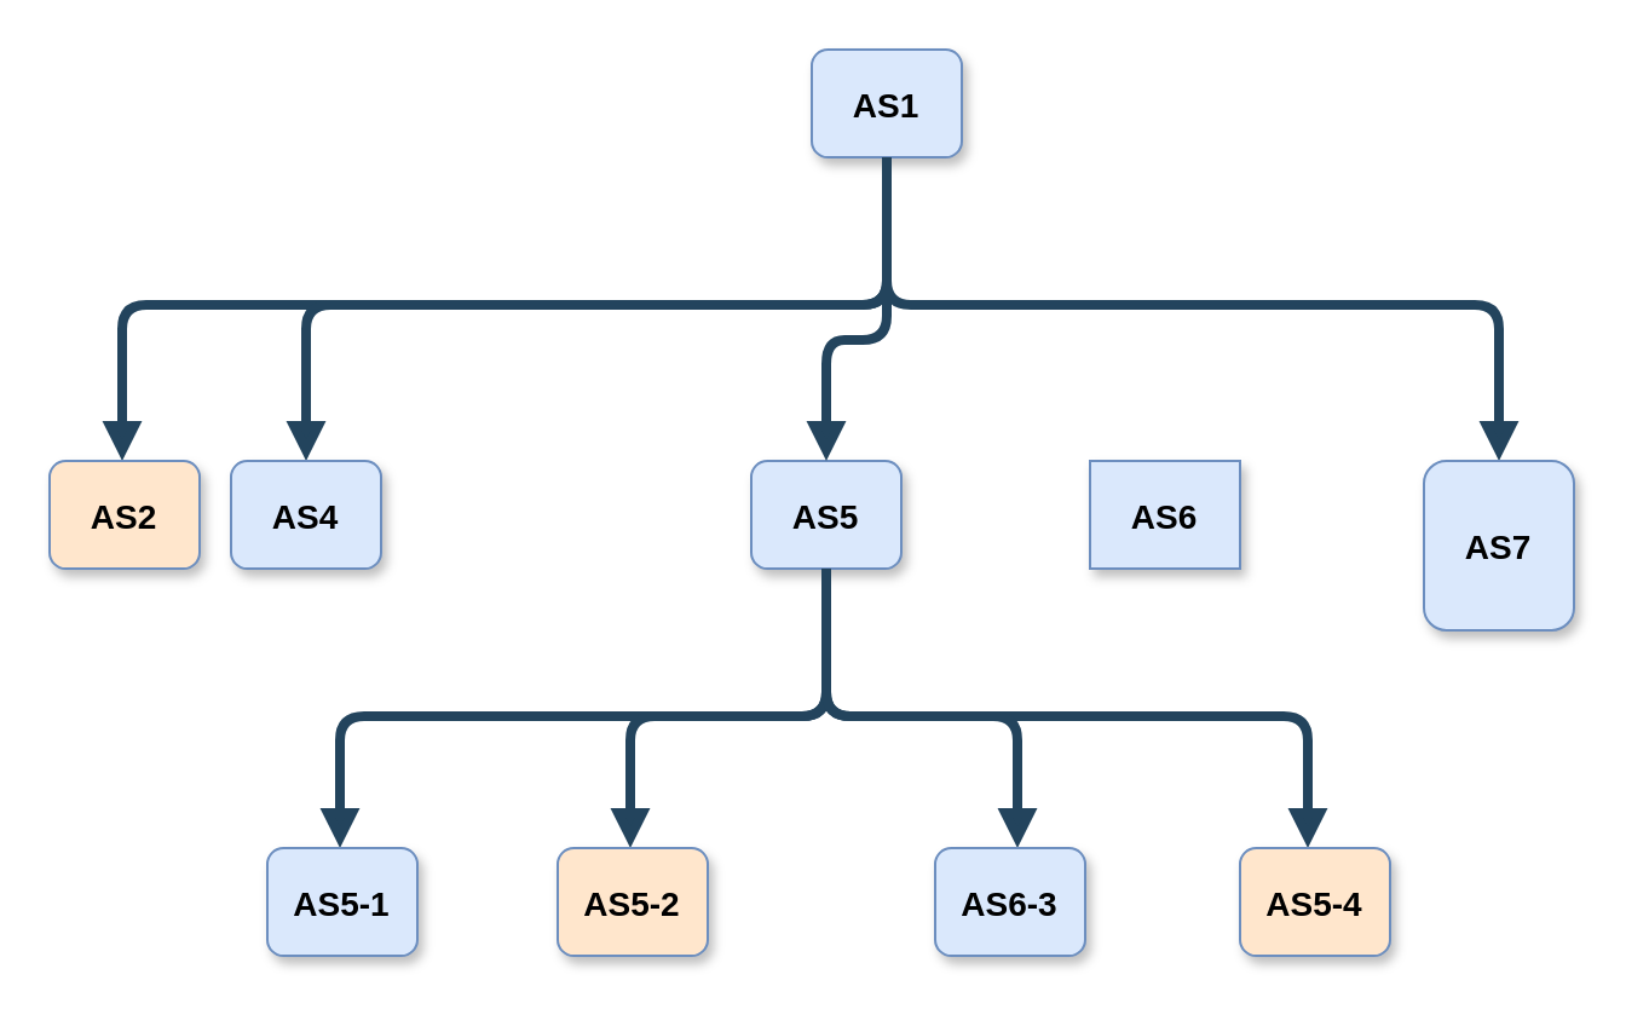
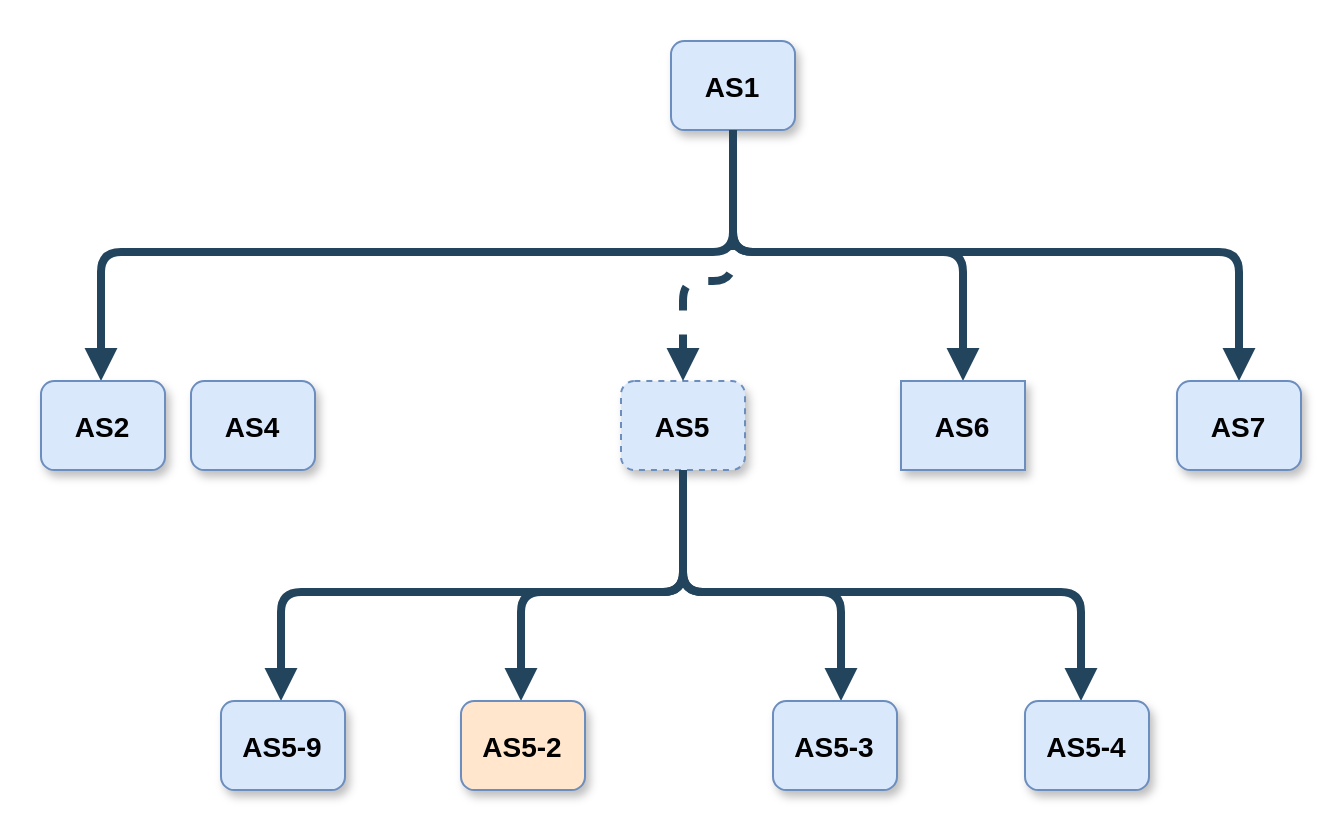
  <mxCell id="0" />
  <mxCell id="1" parent="0" />
  <mxCell id="2" value="AS1" style="rounded=1;fillColor=#dae8fc;strokeColor=#6c8ebf;shadow=1;fontStyle=1;fontSize=14;" parent="1" vertex="1"><mxGeometry x="335" y="20" width="62" height="44.5" as="geometry" /></mxCell>
  <mxCell id="3" value="" style="edgeStyle=elbowEdgeStyle;elbow=vertical;strokeWidth=4;endArrow=block;endFill=1;fontStyle=1;strokeColor=#23445D;" parent="1" source="2" edge="1"><mxGeometry x="22" y="165.5" width="100" height="100" as="geometry"><mxPoint x="-438" y="-164.5" as="sourcePoint" /><mxPoint x="50" y="190" as="targetPoint" /><Array as="points"><mxPoint x="92" y="125.5" /></Array></mxGeometry></mxCell>
  <mxCell id="4" value="" style="edgeStyle=elbowEdgeStyle;elbow=vertical;strokeWidth=4;endArrow=block;endFill=1;fontStyle=1;strokeColor=#23445D;entryX=0.5;entryY=0;entryDx=0;entryDy=0;" parent="1" source="2" target="13" edge="1"><mxGeometry x="22" y="165.5" width="100" height="100" as="geometry"><mxPoint x="-438" y="-164.5" as="sourcePoint" /><mxPoint x="620" y="180" as="targetPoint" /><Array as="points"><mxPoint x="512" y="125.5" /></Array></mxGeometry></mxCell>
- <mxCell id="5" value="" style="edgeStyle=elbowEdgeStyle;elbow=vertical;strokeWidth=4;endArrow=block;endFill=1;fontStyle=1;strokeColor=#23445D;entryX=0.5;entryY=0;entryDx=0;entryDy=0;" parent="1" source="2" target="16" edge="1"><mxGeometry x="22" y="165.5" width="100" height="100" as="geometry"><mxPoint x="-438" y="-164.5" as="sourcePoint" /><mxPoint x="192" y="185.5" as="targetPoint" /><Array as="points"><mxPoint x="192" y="125.5" /></Array></mxGeometry></mxCell>
- <mxCell id="7" value="AS5" style="rounded=1;fillColor=#dae8fc;strokeColor=#6c8ebf;shadow=1;fontStyle=1;fontSize=14;" vertex="1" parent="1"><mxGeometry x="310" y="190" width="62" height="44.5" as="geometry" /></mxCell>
+ <mxCell id="6" value="" style="edgeStyle=elbowEdgeStyle;elbow=vertical;strokeWidth=4;endArrow=block;endFill=1;fontStyle=1;strokeColor=#23445D;entryX=0.5;entryY=0;entryDx=0;entryDy=0;" parent="1" source="2" target="14" edge="1"><mxGeometry x="22" y="165.5" width="100" height="100" as="geometry"><mxPoint x="-438" y="-164.5" as="sourcePoint" /><mxPoint x="482" y="185.5" as="targetPoint" /><Array as="points"><mxPoint x="482" y="125.5" /></Array></mxGeometry></mxCell>
+ <mxCell id="7" value="AS5" style="rounded=1;fillColor=#dae8fc;strokeColor=#6c8ebf;shadow=1;fontStyle=1;fontSize=14;dashed=1;" vertex="1" parent="1"><mxGeometry x="310" y="190" width="62" height="44.5" as="geometry" /></mxCell>
  <mxCell id="8" value="" style="edgeStyle=elbowEdgeStyle;elbow=vertical;strokeWidth=4;endArrow=block;endFill=1;fontStyle=1;strokeColor=#23445D;" edge="1" parent="1" source="7"><mxGeometry x="20" y="335.5" width="100" height="100" as="geometry"><mxPoint x="-440" y="5.5" as="sourcePoint" /><mxPoint x="140" y="350" as="targetPoint" /><Array as="points"><mxPoint x="90" y="295.5" /></Array></mxGeometry></mxCell>
  <mxCell id="9" value="" style="edgeStyle=elbowEdgeStyle;elbow=vertical;strokeWidth=4;endArrow=block;endFill=1;fontStyle=1;strokeColor=#23445D;" edge="1" parent="1" source="7"><mxGeometry x="20" y="335.5" width="100" height="100" as="geometry"><mxPoint x="-440" y="5.5" as="sourcePoint" /><mxPoint x="540" y="350" as="targetPoint" /><Array as="points"><mxPoint x="510" y="295.5" /></Array></mxGeometry></mxCell>
  <mxCell id="10" value="" style="edgeStyle=elbowEdgeStyle;elbow=vertical;strokeWidth=4;endArrow=block;endFill=1;fontStyle=1;strokeColor=#23445D;" edge="1" parent="1" source="7"><mxGeometry x="20" y="335.5" width="100" height="100" as="geometry"><mxPoint x="-440" y="5.5" as="sourcePoint" /><mxPoint x="260" y="350" as="targetPoint" /><Array as="points"><mxPoint x="190" y="295.5" /></Array></mxGeometry></mxCell>
  <mxCell id="11" value="" style="edgeStyle=elbowEdgeStyle;elbow=vertical;strokeWidth=4;endArrow=block;endFill=1;fontStyle=1;strokeColor=#23445D;" edge="1" parent="1" source="7"><mxGeometry x="20" y="335.5" width="100" height="100" as="geometry"><mxPoint x="-440" y="5.5" as="sourcePoint" /><mxPoint x="420" y="350" as="targetPoint" /><Array as="points"><mxPoint x="480" y="295.5" /></Array></mxGeometry></mxCell>
- <mxCell id="12" value="" style="edgeStyle=elbowEdgeStyle;elbow=vertical;strokeWidth=4;endArrow=block;endFill=1;fontStyle=1;strokeColor=#23445D;entryX=0.5;entryY=0;entryDx=0;entryDy=0;exitX=0.5;exitY=1;exitDx=0;exitDy=0;" edge="1" parent="1" source="2" target="7"><mxGeometry x="32" y="175.5" width="100" height="100" as="geometry"><mxPoint x="351" y="74.5" as="sourcePoint" /><mxPoint x="492" y="195.5" as="targetPoint" /><Array as="points"><mxPoint x="339" y="140" /></Array></mxGeometry></mxCell>
- <mxCell id="13" value="AS7" style="rounded=1;fillColor=#dae8fc;strokeColor=#6c8ebf;shadow=1;fontStyle=1;fontSize=14;" vertex="1" parent="1"><mxGeometry x="588" y="190" width="62" height="70" as="geometry" /></mxCell>
+ <mxCell id="12" value="" style="edgeStyle=elbowEdgeStyle;elbow=vertical;strokeWidth=4;endArrow=block;endFill=1;fontStyle=1;strokeColor=#23445D;entryX=0.5;entryY=0;entryDx=0;entryDy=0;exitX=0.5;exitY=1;exitDx=0;exitDy=0;dashed=1;" edge="1" parent="1" source="2" target="7"><mxGeometry x="32" y="175.5" width="100" height="100" as="geometry"><mxPoint x="351" y="74.5" as="sourcePoint" /><mxPoint x="492" y="195.5" as="targetPoint" /><Array as="points"><mxPoint x="339" y="140" /></Array></mxGeometry></mxCell>
+ <mxCell id="13" value="AS7" style="rounded=1;fillColor=#dae8fc;strokeColor=#6c8ebf;shadow=1;fontStyle=1;fontSize=14;" vertex="1" parent="1"><mxGeometry x="588" y="190" width="62" height="44.5" as="geometry" /></mxCell>
  <mxCell id="14" value="AS6" style="fillColor=#dae8fc;strokeColor=#6c8ebf;shadow=1;fontStyle=1;fontSize=14;rounded=0;" vertex="1" parent="1"><mxGeometry x="450" y="190" width="62" height="44.5" as="geometry" /></mxCell>
- <mxCell id="15" value="AS2" style="rounded=1;fillColor=#ffe6cc;strokeColor=#6c8ebf;shadow=1;fontStyle=1;fontSize=14;" vertex="1" parent="1"><mxGeometry x="20" y="190" width="62" height="44.5" as="geometry" /></mxCell>
+ <mxCell id="15" value="AS2" style="rounded=1;fillColor=#dae8fc;strokeColor=#6c8ebf;shadow=1;fontStyle=1;fontSize=14;" vertex="1" parent="1"><mxGeometry x="20" y="190" width="62" height="44.5" as="geometry" /></mxCell>
  <mxCell id="16" value="AS4" style="rounded=1;fillColor=#dae8fc;strokeColor=#6c8ebf;shadow=1;fontStyle=1;fontSize=14;" vertex="1" parent="1"><mxGeometry x="95" y="190" width="62" height="44.5" as="geometry" /></mxCell>
- <mxCell id="17" value="AS5-1" style="rounded=1;fillColor=#dae8fc;strokeColor=#6c8ebf;shadow=1;fontStyle=1;fontSize=14;" vertex="1" parent="1"><mxGeometry x="110" y="350" width="62" height="44.5" as="geometry" /></mxCell>
+ <mxCell id="17" value="AS5-9" style="rounded=1;fillColor=#dae8fc;strokeColor=#6c8ebf;shadow=1;fontStyle=1;fontSize=14;" vertex="1" parent="1"><mxGeometry x="110" y="350" width="62" height="44.5" as="geometry" /></mxCell>
  <mxCell id="18" value="AS5-2" style="rounded=1;fillColor=#ffe6cc;strokeColor=#6c8ebf;shadow=1;fontStyle=1;fontSize=14;" vertex="1" parent="1"><mxGeometry x="230" y="350" width="62" height="44.5" as="geometry" /></mxCell>
- <mxCell id="19" value="AS6-3" style="rounded=1;fillColor=#dae8fc;strokeColor=#6c8ebf;shadow=1;fontStyle=1;fontSize=14;" vertex="1" parent="1"><mxGeometry x="386" y="350" width="62" height="44.5" as="geometry" /></mxCell>
- <mxCell id="20" value="AS5-4" style="rounded=1;fillColor=#ffe6cc;strokeColor=#6c8ebf;shadow=1;fontStyle=1;fontSize=14;" vertex="1" parent="1"><mxGeometry x="512" y="350" width="62" height="44.5" as="geometry" /></mxCell>
+ <mxCell id="19" value="AS5-3" style="rounded=1;fillColor=#dae8fc;strokeColor=#6c8ebf;shadow=1;fontStyle=1;fontSize=14;" vertex="1" parent="1"><mxGeometry x="386" y="350" width="62" height="44.5" as="geometry" /></mxCell>
+ <mxCell id="20" value="AS5-4" style="rounded=1;fillColor=#dae8fc;strokeColor=#6c8ebf;shadow=1;fontStyle=1;fontSize=14;" vertex="1" parent="1"><mxGeometry x="512" y="350" width="62" height="44.5" as="geometry" /></mxCell>
